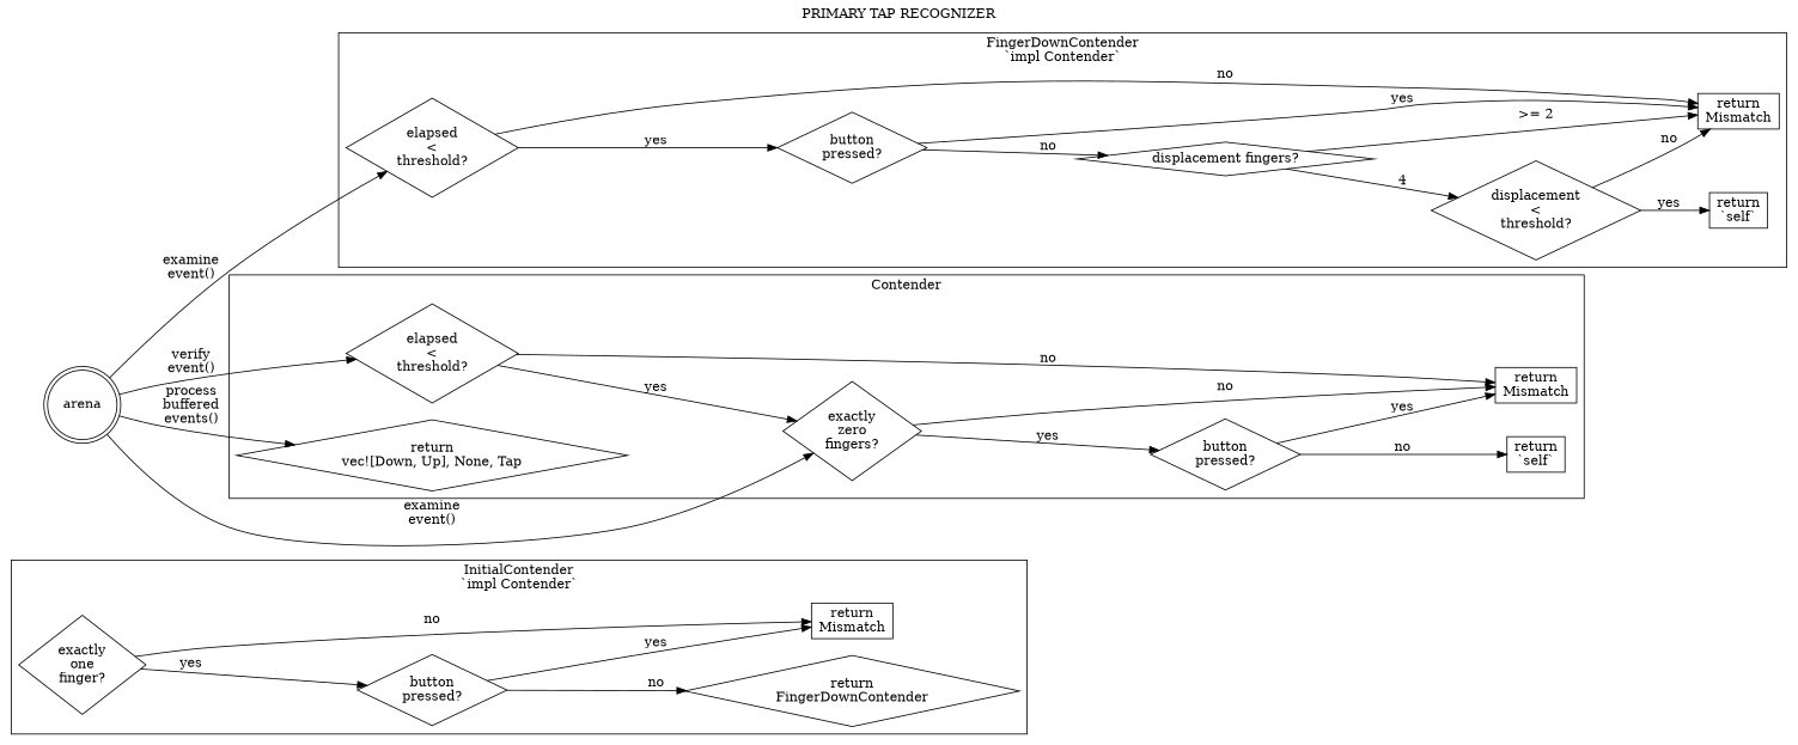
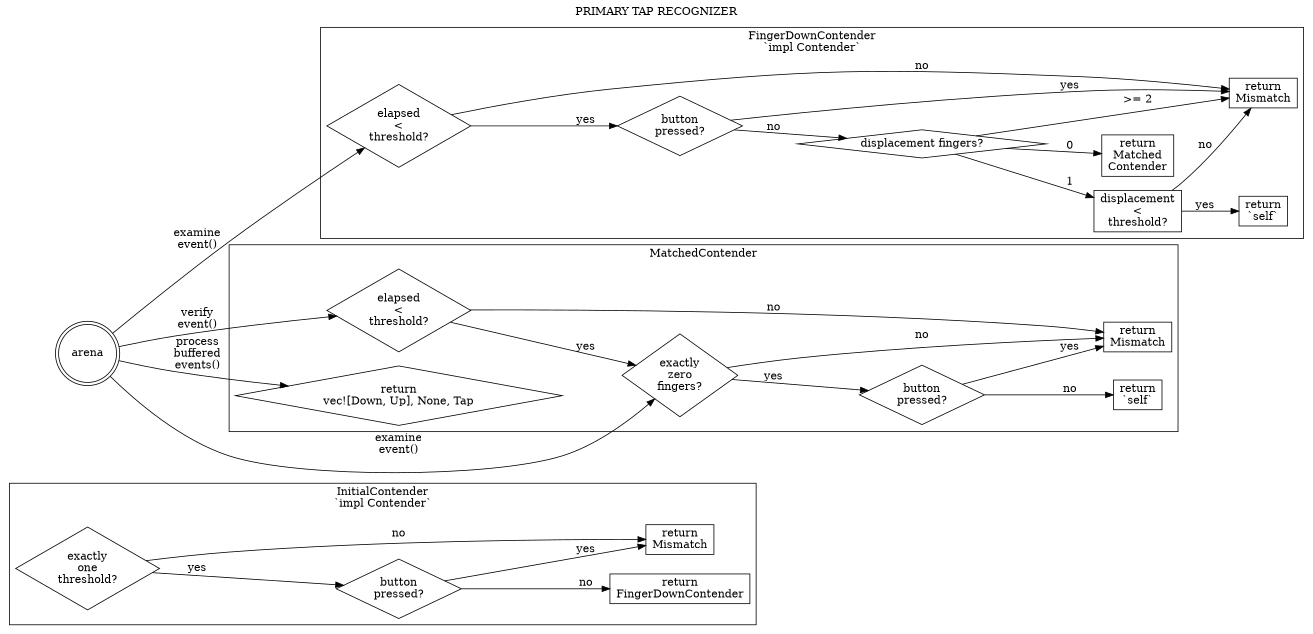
  digraph {
    label="PRIMARY TAP RECOGNIZER"
    labelloc=t
    rankdir=LR
    node [shape=diamond]
-   n1 [label="exactly\none\nfinger?"]
+   n1 [label="exactly\none\nthreshold?"]
    n2 [label="button\npressed?"]
    n3 [label="return\nMismatch" shape=rectangle]
-   n4 [label="return\nFingerDownContender"]
+   n4 [label="return\nFingerDownContender" shape=rectangle]
    n5 [label="elapsed\n<\nthreshold?"]
    n6 [label="button\npressed?"]
    n7 [label="return\nMismatch" shape=rectangle]
    n8 [label="displacement fingers?"]
-   n9 [label="displacement\n<\nthreshold?"]
+   n9 [label="displacement\n<\nthreshold?" shape=box]
+   n10 [label="return\nMatched\nContender" shape=rectangle]
    n11 [label="return\n`self`" shape=rectangle]
    n12 [label="elapsed\n<\nthreshold?"]
    n13 [label="return\nMismatch" shape=rectangle]
    n14 [label="exactly\nzero\nfingers?"]
    n15 [label="button\npressed?"]
    n16 [label="return\n`self`" shape=rectangle]
    n17 [label="return\nvec![Down, Up], None, Tap"]
    arena [shape=doublecircle]
    subgraph cluster_1 {
      label="InitialContender\n`impl Contender`"
      n1
      n2
      n3
      n4
    }
    subgraph cluster_2 {
      label="FingerDownContender\n`impl Contender`"
      n5
      n6
      n7
      n8
      n9
+     n10
      n11
    }
    subgraph cluster_3 {
-     label=Contender
+     label=MatchedContender
      n12
      n13
      n14
      n15
      n16
      n17
    }
    n1 -> n2 [label=yes]
    n1 -> n3 [label=no]
    n2 -> n3 [label=yes]
    n2 -> n4 [label=no]
    n5 -> n6 [label=yes]
    n5 -> n7 [label=no]
    n6 -> n7 [label=yes]
    n6 -> n8 [label=no]
    n8 -> n7 [label=">= 2"]
-   n8 -> n9 [label=4]
+   n8 -> n9 [label=1]
+   n8 -> n10 [label=0]
    n9 -> n7 [label=no]
    n9 -> n11 [label=yes]
    n12 -> n13 [label=no]
    n12 -> n14 [label=yes]
    n14 -> n13 [label=no]
    n14 -> n15 [label=yes]
    n15 -> n13 [label=yes]
    n15 -> n16 [label=no]
    arena -> n5 [label="examine\nevent()"]
    arena -> n12 [label="verify\nevent()"]
    arena -> n14 [label="examine\nevent()"]
    arena -> n17 [label="process\nbuffered\nevents()"]
  }
